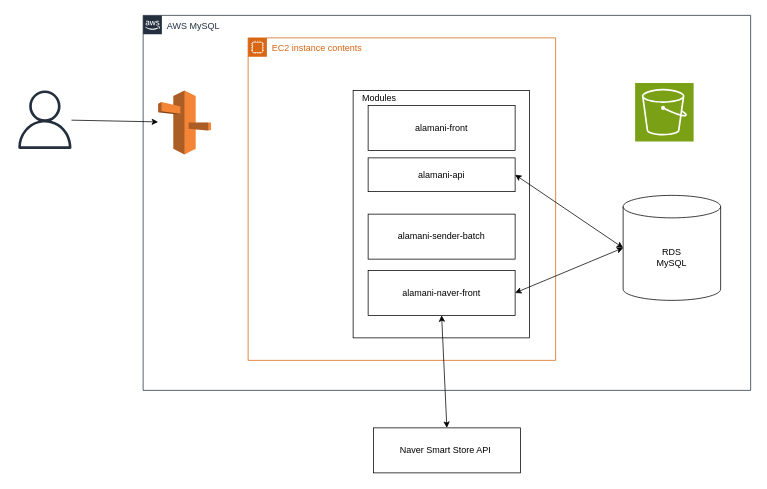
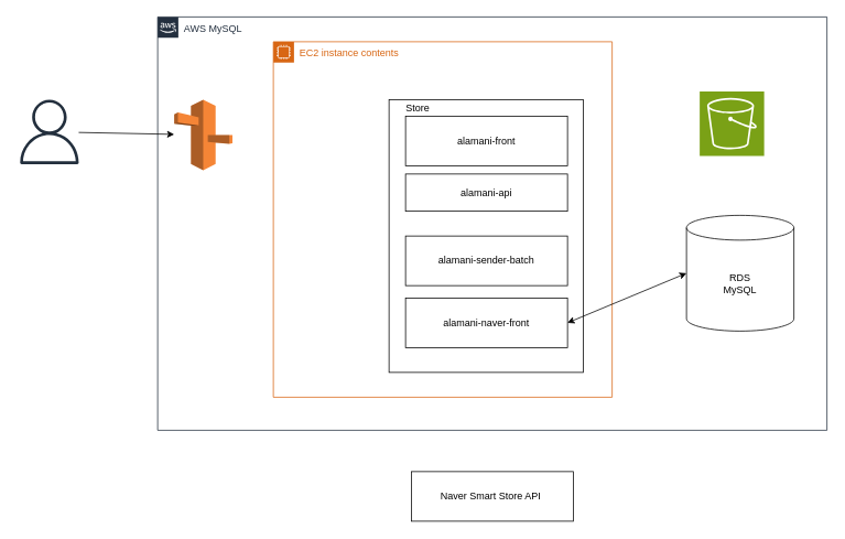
  <mxCell id="0" />
  <mxCell id="1" parent="0" />
  <mxCell id="2" value="AWS MySQL" style="points=[[0,0],[0.25,0],[0.5,0],[0.75,0],[1,0],[1,0.25],[1,0.5],[1,0.75],[1,1],[0.75,1],[0.5,1],[0.25,1],[0,1],[0,0.75],[0,0.5],[0,0.25]];outlineConnect=0;gradientColor=none;html=1;whiteSpace=wrap;fontSize=12;fontStyle=0;container=1;pointerEvents=0;collapsible=0;recursiveResize=0;shape=mxgraph.aws4.group;grIcon=mxgraph.aws4.group_aws_cloud_alt;strokeColor=#232F3E;fillColor=none;verticalAlign=top;align=left;spacingLeft=30;fontColor=#232F3E;dashed=0;" vertex="1" parent="1"><mxGeometry x="190" y="20" width="810" height="500" as="geometry" /></mxCell>
  <mxCell id="3" value="" style="sketch=0;points=[[0,0,0],[0.25,0,0],[0.5,0,0],[0.75,0,0],[1,0,0],[0,1,0],[0.25,1,0],[0.5,1,0],[0.75,1,0],[1,1,0],[0,0.25,0],[0,0.5,0],[0,0.75,0],[1,0.25,0],[1,0.5,0],[1,0.75,0]];outlineConnect=0;fontColor=#232F3E;fillColor=#7AA116;strokeColor=#ffffff;dashed=0;verticalLabelPosition=bottom;verticalAlign=top;align=center;html=1;fontSize=12;fontStyle=0;aspect=fixed;shape=mxgraph.aws4.resourceIcon;resIcon=mxgraph.aws4.s3;" vertex="1" parent="2"><mxGeometry x="656" y="90" width="78" height="78" as="geometry" /></mxCell>
  <mxCell id="4" value="EC2 instance contents" style="points=[[0,0],[0.25,0],[0.5,0],[0.75,0],[1,0],[1,0.25],[1,0.5],[1,0.75],[1,1],[0.75,1],[0.5,1],[0.25,1],[0,1],[0,0.75],[0,0.5],[0,0.25]];outlineConnect=0;gradientColor=none;html=1;whiteSpace=wrap;fontSize=12;fontStyle=0;container=1;pointerEvents=0;collapsible=0;recursiveResize=0;shape=mxgraph.aws4.group;grIcon=mxgraph.aws4.group_ec2_instance_contents;strokeColor=#D86613;fillColor=none;verticalAlign=top;align=left;spacingLeft=30;fontColor=#D86613;dashed=0;" vertex="1" parent="2"><mxGeometry x="140" y="30" width="410" height="430" as="geometry" /></mxCell>
  <mxCell id="5" value="" style="rounded=0;whiteSpace=wrap;html=1;" vertex="1" parent="4"><mxGeometry x="140" y="70" width="235" height="330" as="geometry" /></mxCell>
  <mxCell id="6" value="alamani-naver-front" style="rounded=0;whiteSpace=wrap;html=1;" vertex="1" parent="4"><mxGeometry x="160" y="310" width="196" height="60" as="geometry" /></mxCell>
  <mxCell id="7" value="alamani-front" style="rounded=0;whiteSpace=wrap;html=1;" vertex="1" parent="4"><mxGeometry x="160" y="90" width="196" height="60" as="geometry" /></mxCell>
  <mxCell id="8" value="alamani-api" style="rounded=0;whiteSpace=wrap;html=1;" vertex="1" parent="4"><mxGeometry x="160" y="160" width="196" height="45" as="geometry" /></mxCell>
  <mxCell id="9" value="alamani-sender-batch" style="rounded=0;whiteSpace=wrap;html=1;" vertex="1" parent="4"><mxGeometry x="160" y="235" width="196" height="60" as="geometry" /></mxCell>
- <mxCell id="10" value="Modules" style="text;html=1;align=center;verticalAlign=middle;whiteSpace=wrap;rounded=0;" vertex="1" parent="4"><mxGeometry x="140" y="60" width="70" height="40" as="geometry" /></mxCell>
+ <mxCell id="10" value="Store" style="text;html=1;align=center;verticalAlign=middle;whiteSpace=wrap;rounded=0;" vertex="1" parent="4"><mxGeometry x="140" y="60" width="70" height="40" as="geometry" /></mxCell>
  <mxCell id="11" value="" style="outlineConnect=0;dashed=0;verticalLabelPosition=bottom;verticalAlign=top;align=center;html=1;shape=mxgraph.aws3.route_53;fillColor=#F58536;gradientColor=none;" vertex="1" parent="2"><mxGeometry x="20" y="100" width="70.5" height="85.5" as="geometry" /></mxCell>
  <mxCell id="12" value="RDS&lt;div&gt;MySQL&lt;/div&gt;" style="shape=cylinder3;whiteSpace=wrap;html=1;boundedLbl=1;backgroundOutline=1;size=15;" vertex="1" parent="2"><mxGeometry x="640" y="240" width="130" height="140" as="geometry" /></mxCell>
- <mxCell id="13" value="" style="endArrow=classic;startArrow=classic;html=1;rounded=0;exitX=1;exitY=0.5;exitDx=0;exitDy=0;entryX=0;entryY=0.5;entryDx=0;entryDy=0;entryPerimeter=0;" edge="1" parent="2" source="8" target="12"><mxGeometry width="50" height="50" relative="1" as="geometry"><mxPoint x="680" y="280" as="sourcePoint" /><mxPoint x="730" y="230" as="targetPoint" /></mxGeometry></mxCell>
  <mxCell id="14" value="" style="endArrow=classic;startArrow=classic;html=1;rounded=0;exitX=1;exitY=0.5;exitDx=0;exitDy=0;entryX=0;entryY=0.5;entryDx=0;entryDy=0;entryPerimeter=0;" edge="1" parent="2" source="6" target="12"><mxGeometry width="50" height="50" relative="1" as="geometry"><mxPoint x="516" y="240" as="sourcePoint" /><mxPoint x="660" y="330" as="targetPoint" /></mxGeometry></mxCell>
  <mxCell id="15" value="" style="sketch=0;outlineConnect=0;fontColor=#232F3E;gradientColor=none;fillColor=#232F3D;strokeColor=none;dashed=0;verticalLabelPosition=bottom;verticalAlign=top;align=center;html=1;fontSize=12;fontStyle=0;aspect=fixed;pointerEvents=1;shape=mxgraph.aws4.user;" vertex="1" parent="1"><mxGeometry x="20" y="120" width="78" height="78" as="geometry" /></mxCell>
  <mxCell id="16" value="" style="endArrow=classic;html=1;rounded=0;" edge="1" parent="1" source="15" target="11"><mxGeometry width="50" height="50" relative="1" as="geometry"><mxPoint x="520" y="300" as="sourcePoint" /><mxPoint x="570" y="250" as="targetPoint" /></mxGeometry></mxCell>
- <mxCell id="17" value="" style="endArrow=classic;startArrow=classic;html=1;rounded=0;exitX=0.5;exitY=1;exitDx=0;exitDy=0;entryX=0.5;entryY=0;entryDx=0;entryDy=0;" edge="1" parent="1" source="6" target="18"><mxGeometry width="50" height="50" relative="1" as="geometry"><mxPoint x="696" y="400" as="sourcePoint" /><mxPoint x="590" y="610" as="targetPoint" /></mxGeometry></mxCell>
  <mxCell id="18" value="Naver Smart Store API&amp;nbsp;" style="rounded=0;whiteSpace=wrap;html=1;" vertex="1" parent="1"><mxGeometry x="497" y="570" width="196" height="60" as="geometry" /></mxCell>
